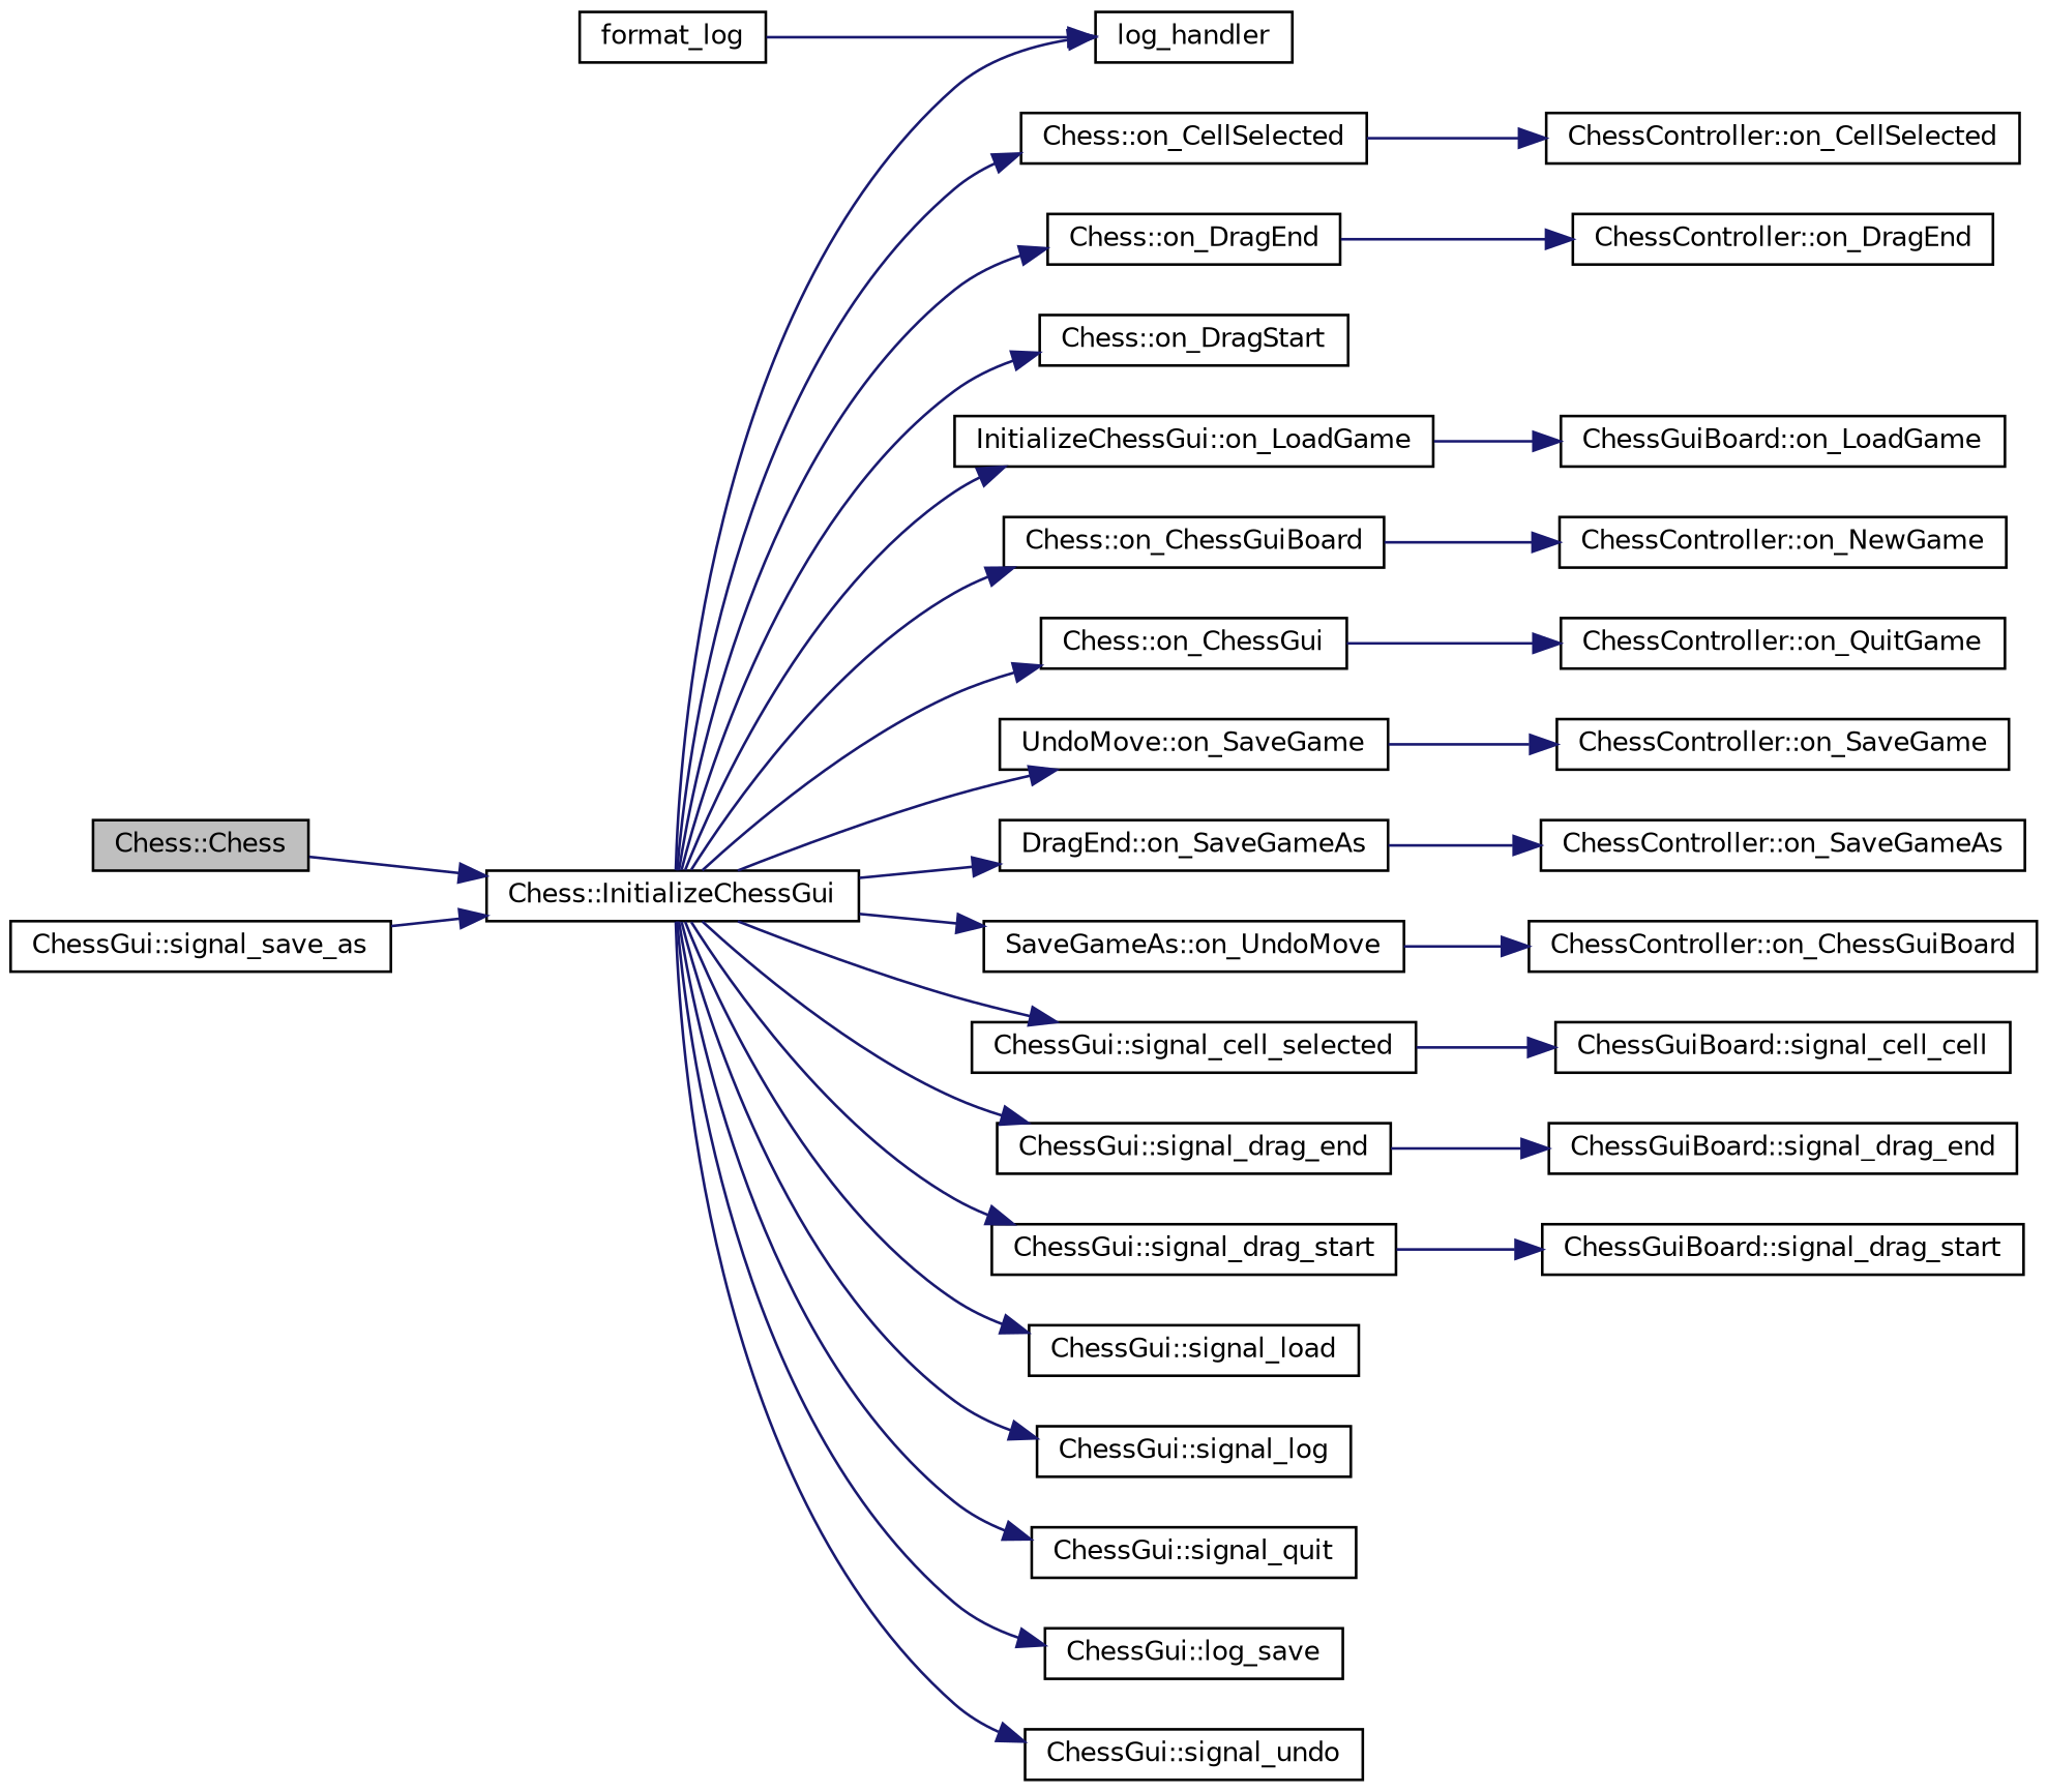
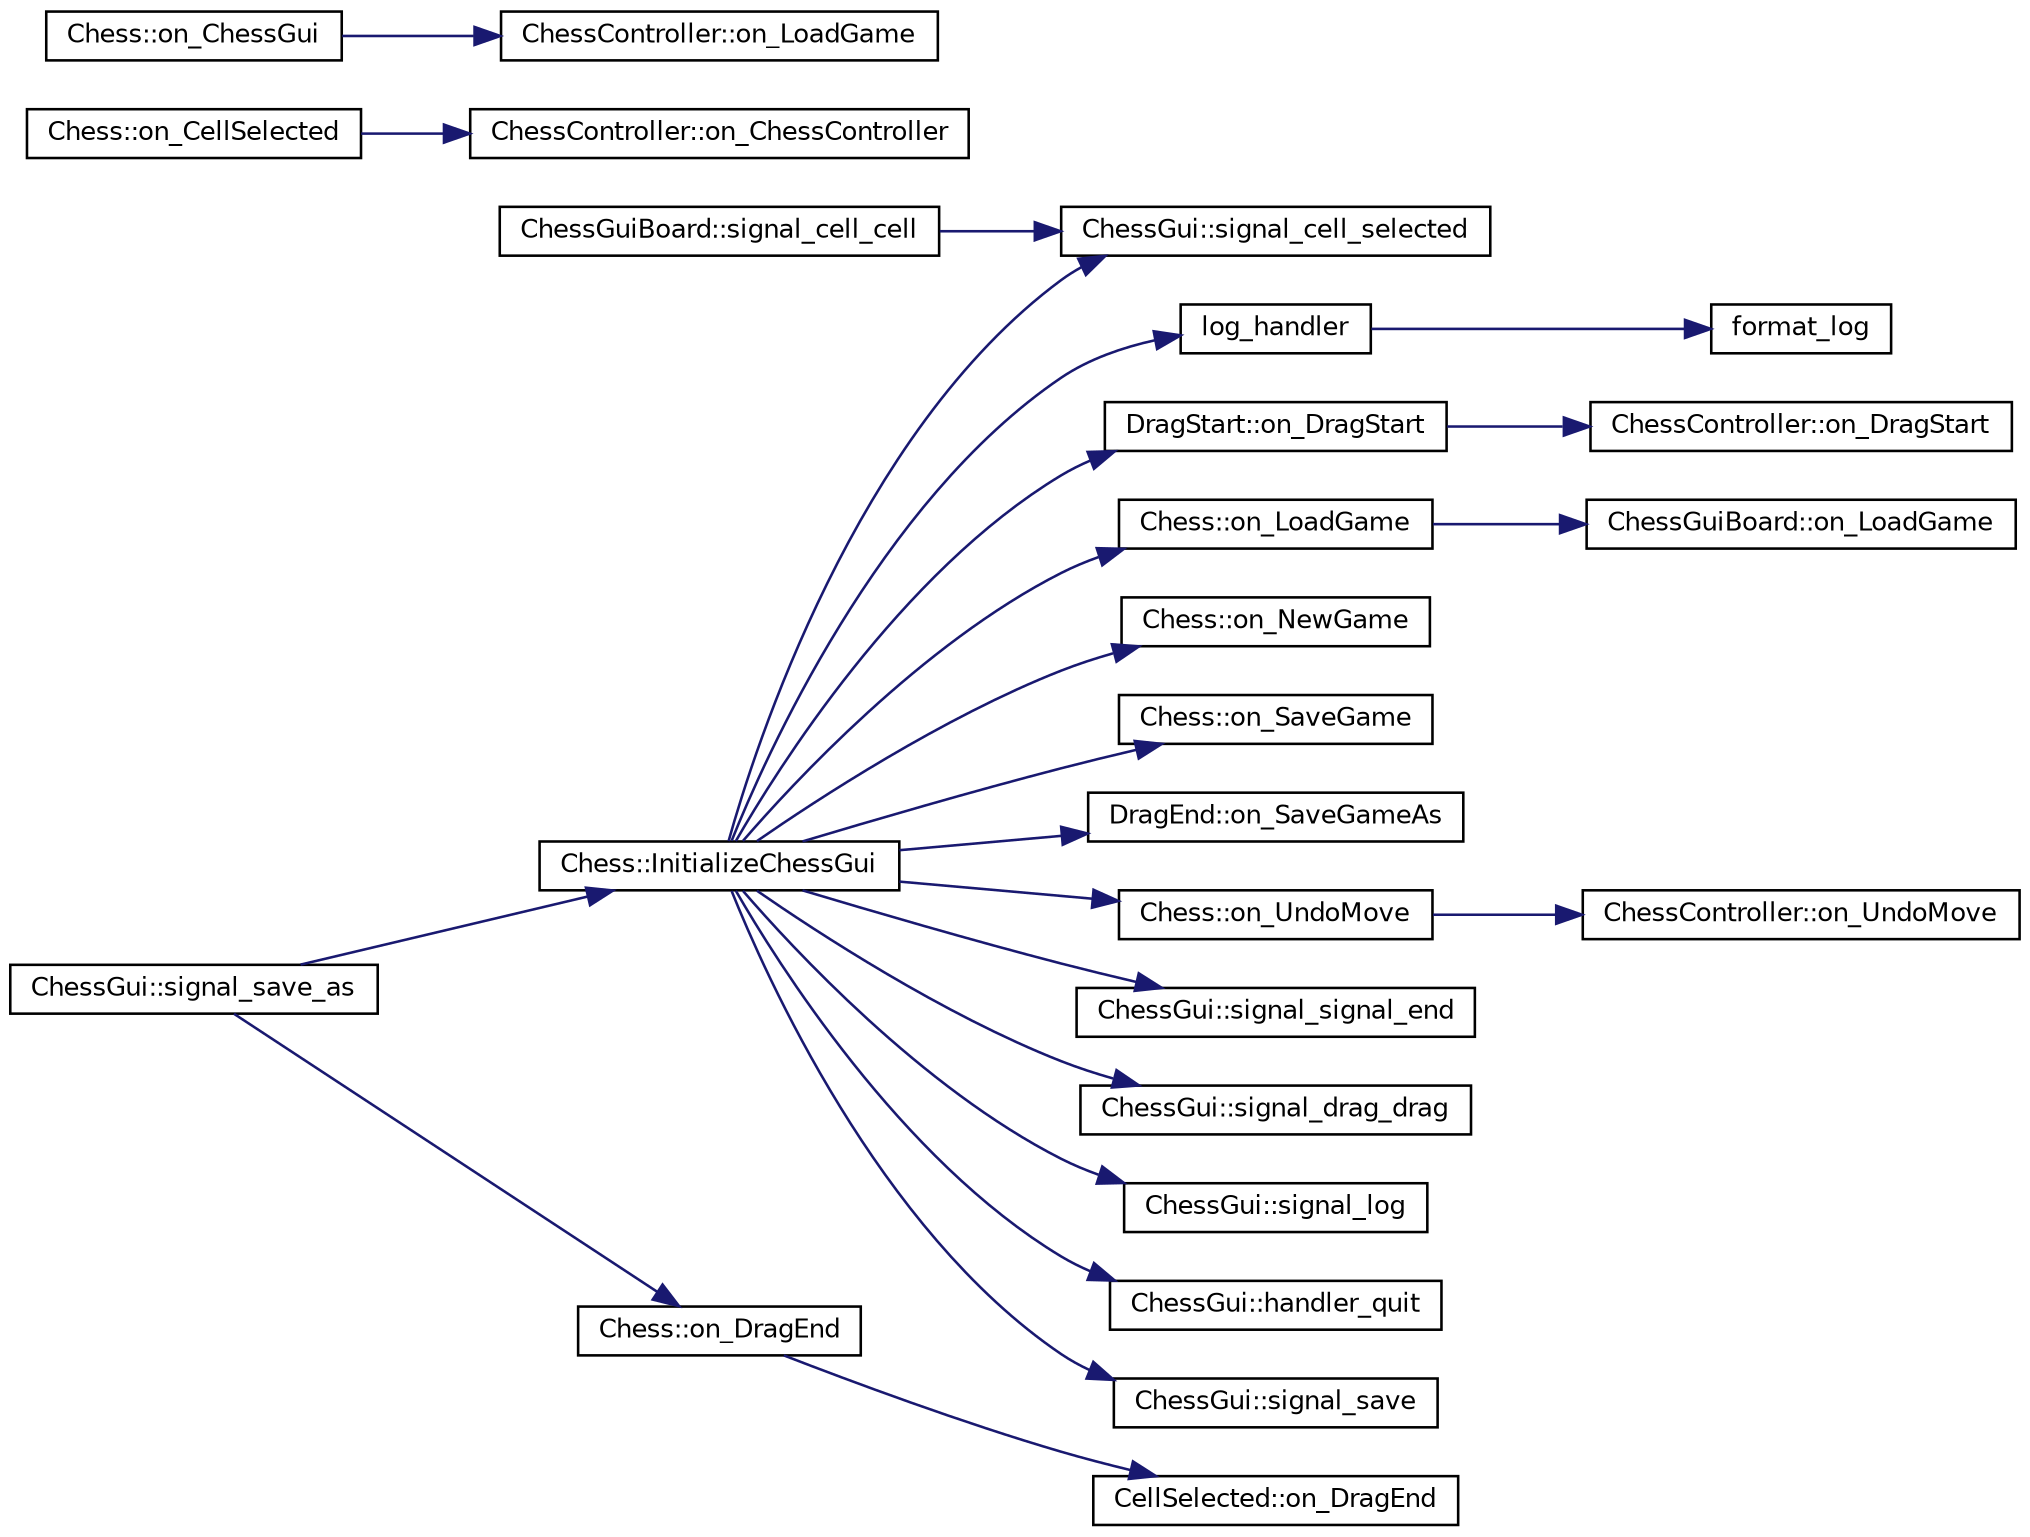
  digraph {
    rankdir=LR
    node [color=black fontname=Helvetica fontsize=10 shape=record]
    edge [color=midnightblue fontname=Helvetica fontsize=10 labelfontname=Helvetica labelfontsize=10 style=solid]
-   n1 [fillcolor=grey75 fontcolor=black height=0.2 label="Chess::Chess" style=filled width=0.4]
    n2 [height=0.2 label="Chess::InitializeChessGui" width=0.4]
    n3 [height=0.2 label=log_handler width=0.4]
    n4 [height=0.2 label="Chess::on_CellSelected" width=0.4]
    n5 [height=0.2 label="Chess::on_DragEnd" width=0.4]
-   n6 [height=0.2 label="Chess::on_DragStart" width=0.4]
-   n7 [height=0.2 label="InitializeChessGui::on_LoadGame" width=0.4]
-   n8 [height=0.2 label="Chess::on_ChessGuiBoard" width=0.4]
+   n6 [height=0.2 label="DragStart::on_DragStart" width=0.4]
+   n7 [height=0.2 label="Chess::on_LoadGame" width=0.4]
+   n8 [height=0.2 label="Chess::on_NewGame" width=0.4]
    n9 [height=0.2 label="Chess::on_ChessGui" width=0.4]
-   n10 [height=0.2 label="UndoMove::on_SaveGame" width=0.4]
+   n10 [height=0.2 label="Chess::on_SaveGame" width=0.4]
    n11 [height=0.2 label="DragEnd::on_SaveGameAs" width=0.4]
-   n12 [height=0.2 label="SaveGameAs::on_UndoMove" width=0.4]
+   n12 [height=0.2 label="Chess::on_UndoMove" width=0.4]
    n13 [height=0.2 label="ChessGui::signal_cell_selected" width=0.4]
-   n14 [height=0.2 label="ChessGui::signal_drag_end" width=0.4]
-   n15 [height=0.2 label="ChessGui::signal_drag_start" width=0.4]
-   n16 [height=0.2 label="ChessGui::signal_load" width=0.4]
+   n14 [height=0.2 label="ChessGui::signal_signal_end" width=0.4]
+   n15 [height=0.2 label="ChessGui::signal_drag_drag" width=0.4]
    n17 [height=0.2 label="ChessGui::signal_log" width=0.4]
-   n18 [height=0.2 label="ChessGui::signal_quit" width=0.4]
-   n19 [height=0.2 label="ChessGui::log_save" width=0.4]
-   n20 [height=0.2 label="ChessGui::signal_undo" width=0.4]
+   n18 [height=0.2 label="ChessGui::handler_quit" width=0.4]
+   n19 [height=0.2 label="ChessGui::signal_save" width=0.4]
    n21 [height=0.2 label=format_log width=0.4]
-   n22 [height=0.2 label="ChessController::on_CellSelected" width=0.4]
-   n23 [height=0.2 label="ChessController::on_DragEnd" width=0.4]
+   n22 [height=0.2 label="ChessController::on_ChessController" width=0.4]
+   n23 [height=0.2 label="CellSelected::on_DragEnd" width=0.4]
+   n24 [height=0.2 label="ChessController::on_DragStart" width=0.4]
    n25 [height=0.2 label="ChessGuiBoard::on_LoadGame" width=0.4]
-   n26 [height=0.2 label="ChessController::on_NewGame" width=0.4]
-   n27 [height=0.2 label="ChessController::on_QuitGame" width=0.4]
-   n28 [height=0.2 label="ChessController::on_SaveGame" width=0.4]
-   n29 [height=0.2 label="ChessController::on_SaveGameAs" width=0.4]
-   n30 [height=0.2 label="ChessController::on_ChessGuiBoard" width=0.4]
+   n27 [height=0.2 label="ChessController::on_LoadGame" width=0.4]
+   n30 [height=0.2 label="ChessController::on_UndoMove" width=0.4]
    n31 [height=0.2 label="ChessGuiBoard::signal_cell_cell" width=0.4]
-   n32 [height=0.2 label="ChessGuiBoard::signal_drag_end" width=0.4]
-   n33 [height=0.2 label="ChessGuiBoard::signal_drag_start" width=0.4]
    n34 [height=0.2 label="ChessGui::signal_save_as" width=0.4]
-   n1 -> n2
    n2 -> n3
-   n2 -> n4
-   n2 -> n5
+   n34 -> n5
    n2 -> n6
    n2 -> n7
    n2 -> n8
-   n2 -> n9
    n2 -> n10
    n2 -> n11
    n2 -> n12
    n2 -> n13
    n2 -> n14
    n2 -> n15
-   n2 -> n16
    n2 -> n17
    n2 -> n18
    n2 -> n19
-   n2 -> n20
-   n21 -> n3
+   n3 -> n21
    n4 -> n22
    n5 -> n23
+   n6 -> n24
    n7 -> n25
-   n8 -> n26
    n9 -> n27
-   n10 -> n28
-   n11 -> n29
    n12 -> n30
-   n13 -> n31
-   n14 -> n32
-   n15 -> n33
+   n31 -> n13
    n34 -> n2
  }
